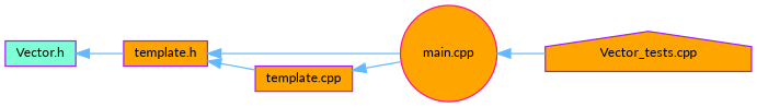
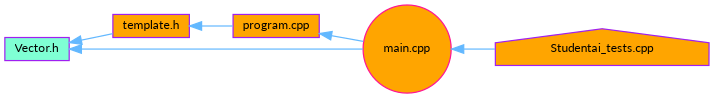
  digraph {
    fontname=Lato
    rankdir=LR
    node [color=purple fillcolor=orange fontname=Lato fontsize=10 shape=box style=filled]
    edge [color=steelblue1 dir=back fontname=Lato fontsize=10 labelfontname=Helvetica labelfontsize=10 style=solid]
    n1 [fillcolor=aquamarine fontcolor=black height=0.2 label="Vector.h" width=0.4]
    n2 [height=0.2 label="template.h" width=0.4]
    n3 [color=deeppink height=0.2 label="main.cpp" shape=circle width=0.4]
-   n4 [height=0.2 label="template.cpp" width=0.4]
-   n5 [height=0.2 label="Vector_tests.cpp" shape=house width=0.4]
+   n4 [height=0.2 label="program.cpp" width=0.4]
+   n5 [height=0.2 label="Studentai_tests.cpp" shape=house width=0.4]
    n1 -> n2
-   n2 -> n3
+   n1 -> n3
    n2 -> n4
    n3 -> n5
    n4 -> n3
  }
